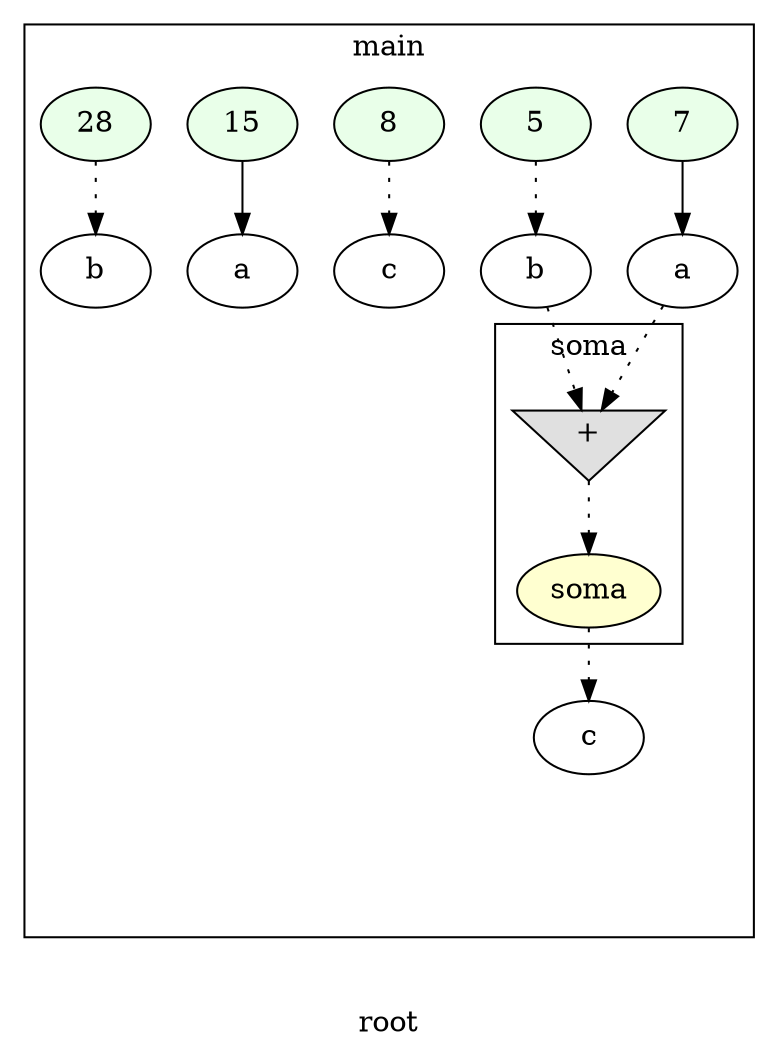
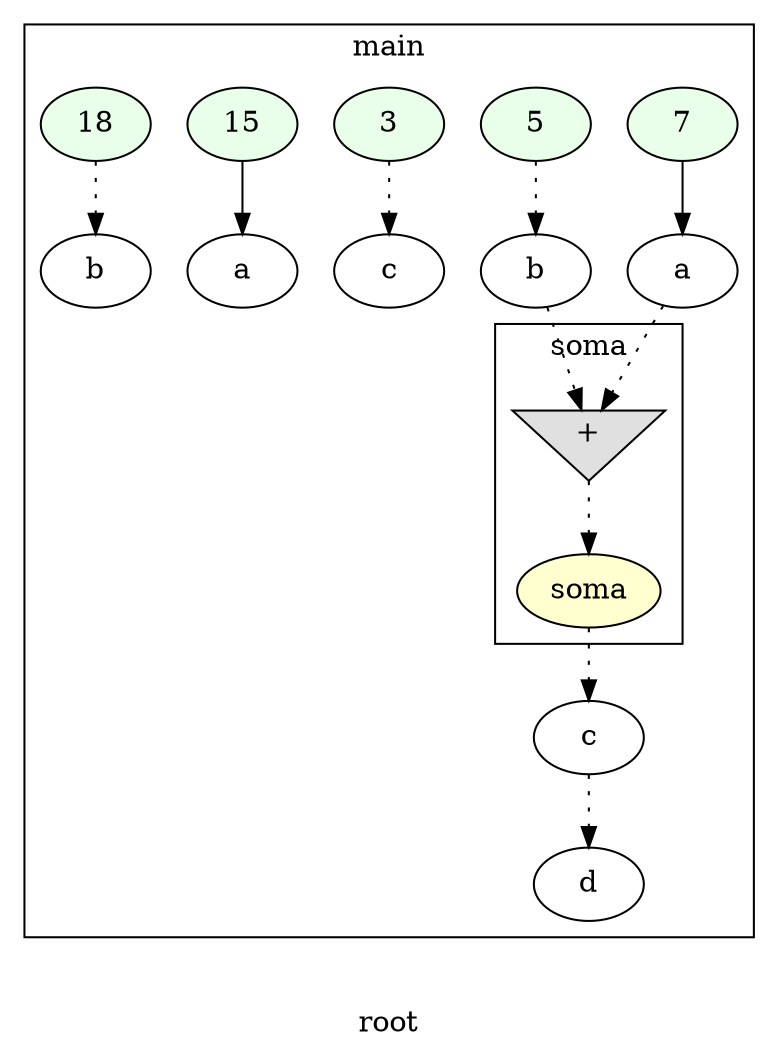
  digraph {
    label=root
    rankdir=TB
    edge [style=dotted]
    n1 [fillcolor="#E0E0E0" label="+" shape=invtriangle startinglines=17 style=filled]
    n2 [fillcolor="#FFFFD0" label=soma startinglines=17 style=filled]
    n3 [fillcolor="#E9FFE9" label=7 startinglines=6 style=filled]
    n4 [label=a startingline=6]
    n5 [fillcolor="#E9FFE9" label=5 startinglines=7 style=filled]
    n6 [label=b startingline=7]
-   n7 [fillcolor="#E9FFE9" label=8 startinglines=8 style=filled]
+   n7 [fillcolor="#E9FFE9" label=3 startinglines=8 style=filled]
    n8 [label=c startingline=8]
    n9 [label=c startingline=17]
    n10 [fillcolor="#E9FFE9" label=15 startinglines=10 style=filled]
    n11 [label=a startingline=10]
-   n12 [fillcolor="#E9FFE9" label=28 startinglines=11 style=filled]
+   n12 [fillcolor="#E9FFE9" label=18 startinglines=11 style=filled]
    n13 [label=b startingline=11]
+   n14 [label=d startingline=12]
    subgraph cluster_1 {
      label=main
      parent=G
      startinglines="4_15_15"
      n3
      n4
      n5
      n6
      n7
      n8
      n9
      n10
      n11
      n12
      n13
+     n14
      subgraph cluster_2 {
        label=soma
        parent=cluster_1
        startinglines="7_8_9"
        n1
        n2
      }
    }
    n1 -> n2
    n2 -> n9
    n3 -> n4 [style=solid]
    n4 -> n1
    n5 -> n6
    n6 -> n1
    n7 -> n8
+   n9 -> n14
    n10 -> n11 [style=solid]
    n12 -> n13
  }
